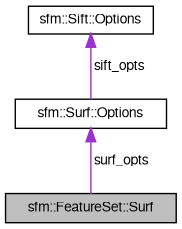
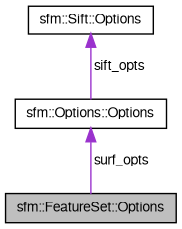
  digraph {
    node [color=black fillcolor=white fontname=FreeSans fontsize=10 shape=record style=filled]
    edge [color=darkorchid3 dir=back fontname=FreeSans fontsize=10 labelfontname=FreeSans labelfontsize=10 style=solid]
-   n1 [fillcolor=grey75 fontcolor=black height=0.2 label="sfm::FeatureSet::Surf" width=0.4]
-   n2 [height=0.2 label="sfm::Surf::Options" width=0.4]
+   n1 [fillcolor=grey75 fontcolor=black height=0.2 label="sfm::FeatureSet::Options" width=0.4]
+   n2 [height=0.2 label="sfm::Options::Options" width=0.4]
    n3 [height=0.2 label="sfm::Sift::Options" width=0.4]
    n2 -> n1 [label=" surf_opts"]
    n3 -> n2 [label=" sift_opts"]
  }
